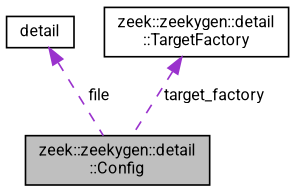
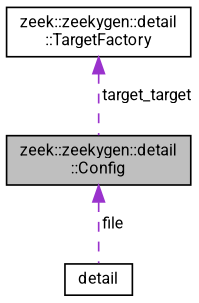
  digraph {
    fontname=Roboto
    node [color=black fillcolor=white fontname=Roboto fontsize=10 shape=record style=filled]
    edge [color=darkorchid3 dir=back fontname=Roboto fontsize=10 labelfontname=Helvetica labelfontsize=10 style=dashed]
    n1 [fillcolor=grey75 fontcolor=black height=0.2 label="zeek::zeekygen::detail\l::Config" width=0.4]
    n2 [height=0.2 label=detail width=0.4]
    n3 [height=0.2 label="zeek::zeekygen::detail\l::TargetFactory" width=0.4]
-   n2 -> n1 [label=" file"]
-   n3 -> n1 [label=" target_factory"]
+   n1 -> n2 [label=" file"]
+   n3 -> n1 [label=" target_target"]
  }
